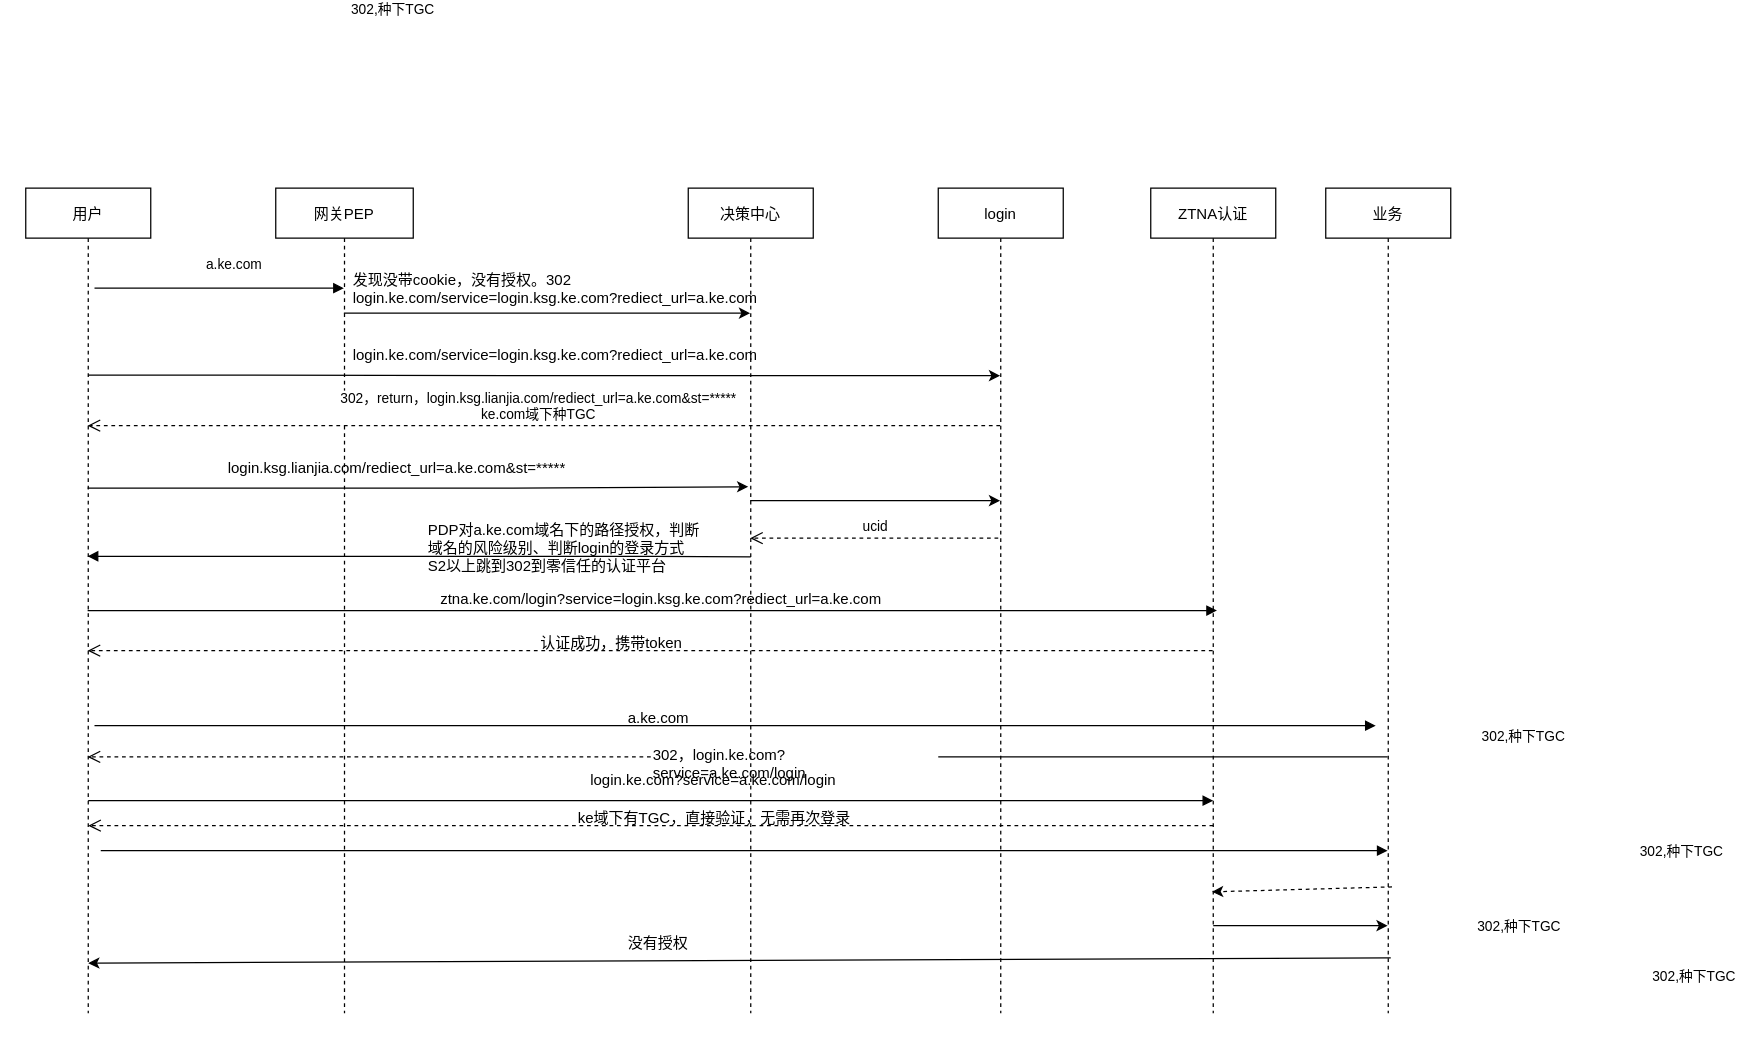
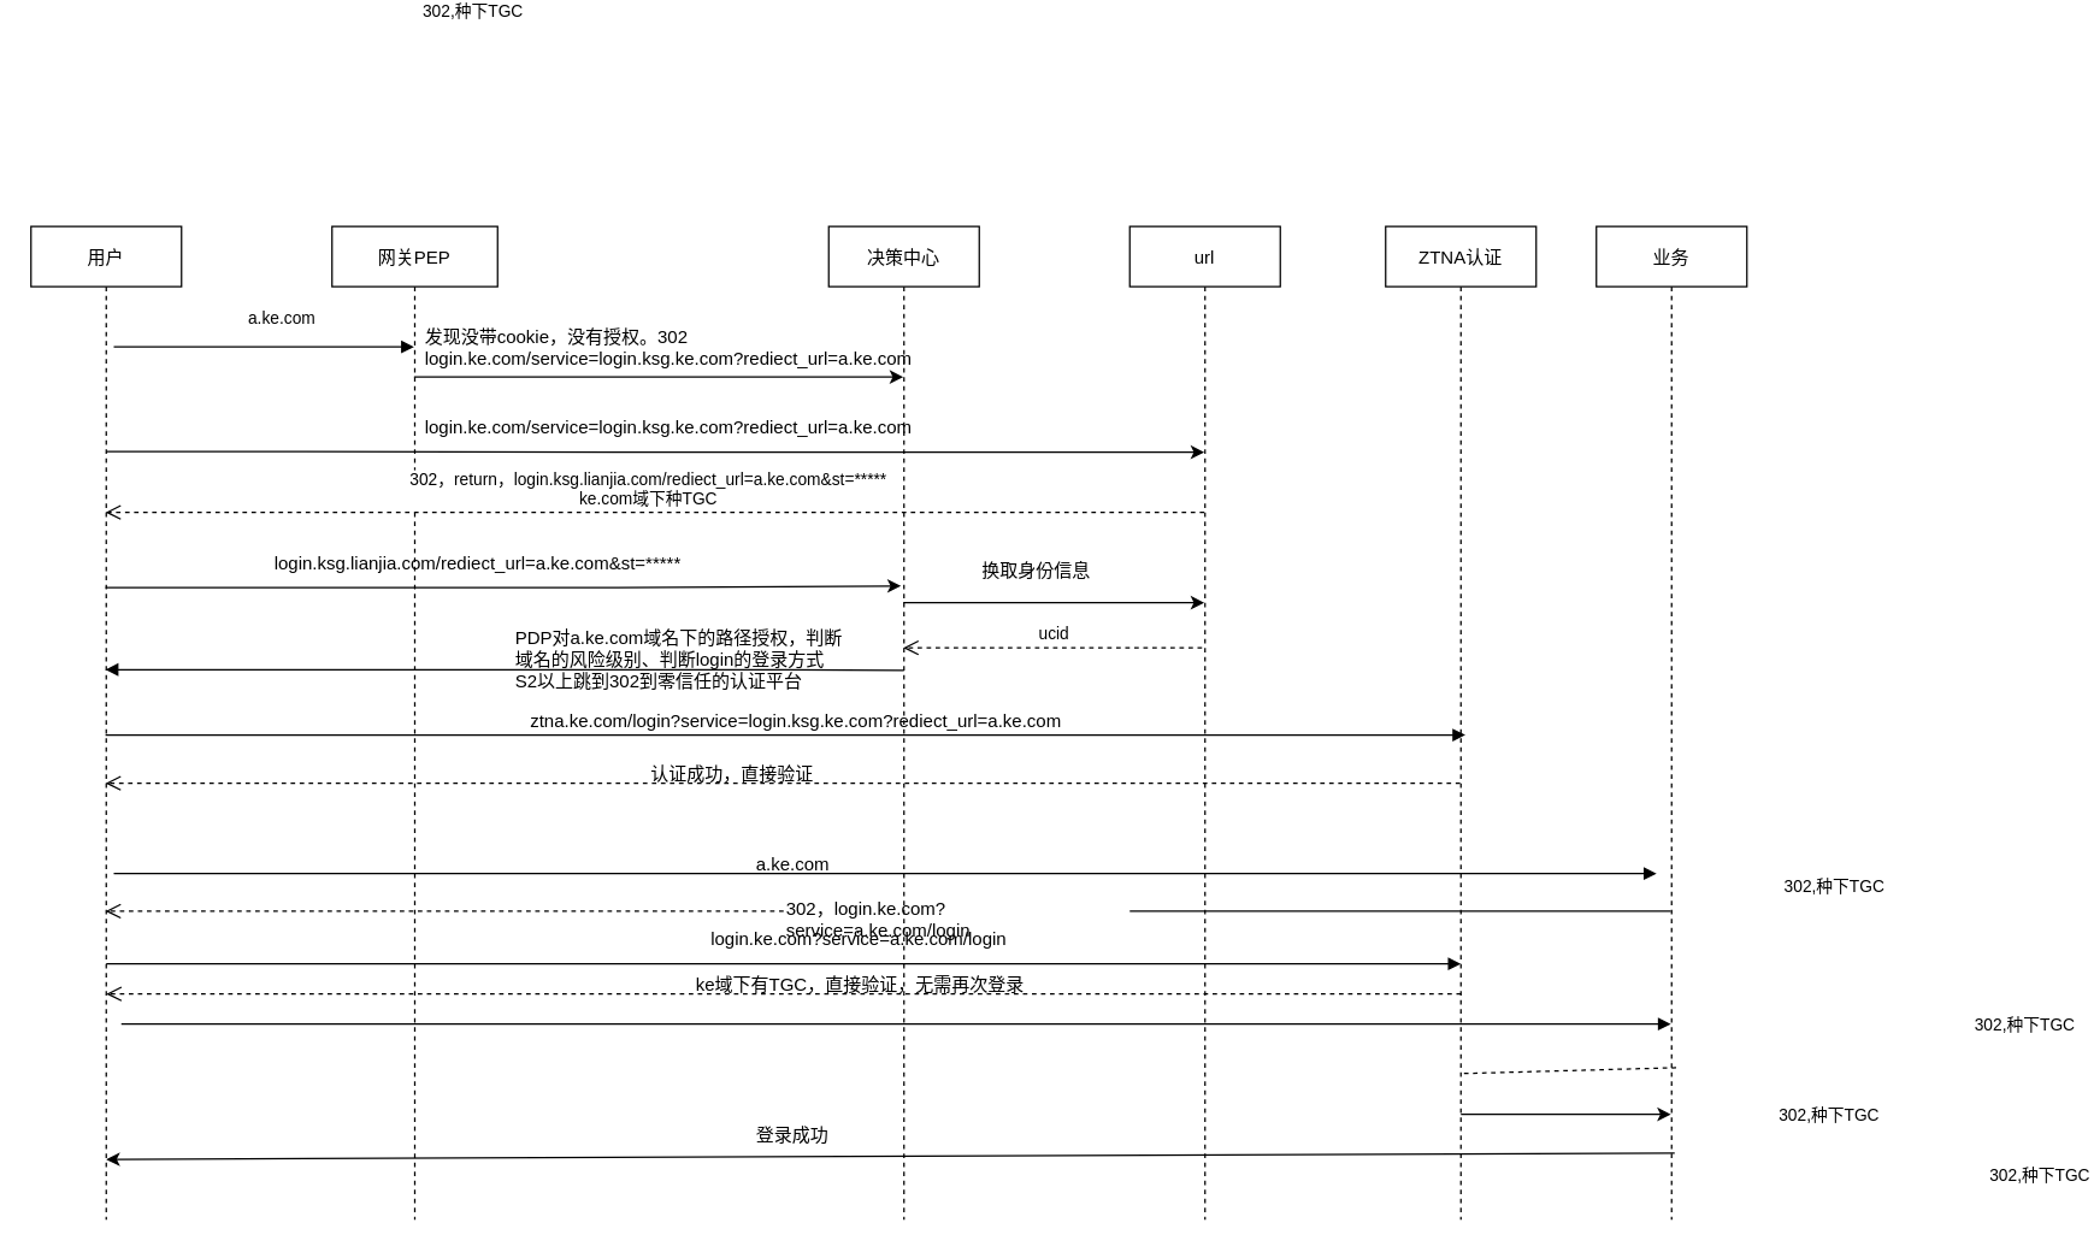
  <mxCell id="0" />
  <mxCell id="1" parent="0" />
  <mxCell id="2" value="用户" style="shape=umlLifeline;perimeter=lifelinePerimeter;container=1;collapsible=0;recursiveResize=0;rounded=0;shadow=0;strokeWidth=1;" parent="1" vertex="1"><mxGeometry x="20" y="20" width="100" height="660" as="geometry" /></mxCell>
  <mxCell id="3" value="网关PEP" style="shape=umlLifeline;perimeter=lifelinePerimeter;container=1;collapsible=0;recursiveResize=0;rounded=0;shadow=0;strokeWidth=1;" parent="1" vertex="1"><mxGeometry x="220" y="20" width="110" height="660" as="geometry" /></mxCell>
  <mxCell id="4" value="a.ke.com" style="verticalAlign=bottom;endArrow=block;shadow=0;strokeWidth=1;" parent="1" target="3" edge="1"><mxGeometry x="0.118" y="10" relative="1" as="geometry"><mxPoint x="75" y="100" as="sourcePoint" /><mxPoint x="245" y="100" as="targetPoint" /><mxPoint as="offset" /></mxGeometry></mxCell>
- <mxCell id="5" value="login" style="shape=umlLifeline;perimeter=lifelinePerimeter;container=1;collapsible=0;recursiveResize=0;rounded=0;shadow=0;strokeWidth=1;" vertex="1" parent="1"><mxGeometry x="750" y="20" width="100" height="660" as="geometry" /></mxCell>
+ <mxCell id="5" value="url" style="shape=umlLifeline;perimeter=lifelinePerimeter;container=1;collapsible=0;recursiveResize=0;rounded=0;shadow=0;strokeWidth=1;" vertex="1" parent="1"><mxGeometry x="750" y="20" width="100" height="660" as="geometry" /></mxCell>
  <mxCell id="6" value="ZTNA认证" style="shape=umlLifeline;perimeter=lifelinePerimeter;container=1;collapsible=0;recursiveResize=0;rounded=0;shadow=0;strokeWidth=1;" vertex="1" parent="1"><mxGeometry x="920" y="20" width="100" height="660" as="geometry" /></mxCell>
  <mxCell id="7" value="&lt;div&gt;发现没带cookie，没有授权。302&lt;/div&gt;&lt;div&gt;login.ke.com/service=login.ksg.ke.com?rediect_url=a.ke.com&lt;/div&gt;" style="text;whiteSpace=wrap;html=1;" vertex="1" parent="1"><mxGeometry x="280" y="80" width="390" height="30" as="geometry" /></mxCell>
  <mxCell id="8" value="" style="endArrow=classic;html=1;" edge="1" parent="1" source="3" target="10"><mxGeometry width="50" height="50" relative="1" as="geometry"><mxPoint x="160" y="120" as="sourcePoint" /><mxPoint x="330" y="70" as="targetPoint" /><Array as="points"><mxPoint x="400" y="120" /></Array></mxGeometry></mxCell>
  <mxCell id="9" value="业务" style="shape=umlLifeline;perimeter=lifelinePerimeter;container=1;collapsible=0;recursiveResize=0;rounded=0;shadow=0;strokeWidth=1;" vertex="1" parent="1"><mxGeometry x="1060" y="20" width="100" height="660" as="geometry" /></mxCell>
  <mxCell id="10" value="决策中心" style="shape=umlLifeline;perimeter=lifelinePerimeter;container=1;collapsible=0;recursiveResize=0;rounded=0;shadow=0;strokeWidth=1;" vertex="1" parent="1"><mxGeometry x="550" y="20" width="100" height="660" as="geometry" /></mxCell>
  <mxCell id="11" value="" style="endArrow=classic;html=1;exitX=0.527;exitY=0.337;exitDx=0;exitDy=0;exitPerimeter=0;" edge="1" parent="1" target="5"><mxGeometry width="50" height="50" relative="1" as="geometry"><mxPoint x="70" y="169.5" as="sourcePoint" /><mxPoint x="390.03" y="169.5" as="targetPoint" /><Array as="points"><mxPoint x="480" y="170" /></Array></mxGeometry></mxCell>
  <mxCell id="12" value="ztna.ke.com/login?service=login.ksg.ke.com?rediect_url=a.ke.com" style="text;whiteSpace=wrap;html=1;" vertex="1" parent="1"><mxGeometry x="350" y="335" width="370" height="20" as="geometry" /></mxCell>
  <mxCell id="13" value="302,种下TGC" style="verticalAlign=bottom;endArrow=block;shadow=0;strokeWidth=1;" edge="1" parent="1" target="9"><mxGeometry x="1" y="-269" relative="1" as="geometry"><mxPoint x="80" y="550" as="sourcePoint" /><mxPoint x="1150" y="540" as="targetPoint" /><mxPoint x="245" y="-159" as="offset" /></mxGeometry></mxCell>
  <mxCell id="14" value="login.ksg.lianjia.com/rediect_url=a.ke.com&amp;amp;st=*****" style="text;whiteSpace=wrap;html=1;" vertex="1" parent="1"><mxGeometry x="180" y="230" width="390" height="30" as="geometry" /></mxCell>
  <mxCell id="15" value="ucid" style="verticalAlign=bottom;endArrow=open;dashed=1;endSize=8;shadow=0;strokeWidth=1;exitX=0.48;exitY=0.627;exitDx=0;exitDy=0;exitPerimeter=0;" edge="1" parent="1" target="10"><mxGeometry x="-0.013" relative="1" as="geometry"><mxPoint x="620" y="302" as="targetPoint" /><mxPoint x="798" y="300" as="sourcePoint" /><Array as="points" /><mxPoint as="offset" /></mxGeometry></mxCell>
  <mxCell id="16" value="302,种下TGC" style="verticalAlign=bottom;endArrow=block;shadow=0;strokeWidth=1;entryX=0.53;entryY=0.512;entryDx=0;entryDy=0;entryPerimeter=0;" edge="1" parent="1" source="2" target="6"><mxGeometry x="1" y="-269" relative="1" as="geometry"><mxPoint x="600" y="320" as="sourcePoint" /><mxPoint x="959.5" y="320" as="targetPoint" /><mxPoint x="245" y="-159" as="offset" /><Array as="points" /></mxGeometry></mxCell>
  <mxCell id="17" value="302，return，login.ksg.lianjia.com/rediect_url=a.ke.com&amp;st=*****&#10;ke.com域下种TGC" style="verticalAlign=bottom;endArrow=open;dashed=1;endSize=8;shadow=0;strokeWidth=1;" edge="1" parent="1" source="5" target="2"><mxGeometry x="0.012" relative="1" as="geometry"><mxPoint x="610" y="210" as="targetPoint" /><mxPoint x="799.5" y="210" as="sourcePoint" /><Array as="points"><mxPoint x="650" y="210" /></Array><mxPoint as="offset" /></mxGeometry></mxCell>
  <mxCell id="18" value="" style="endArrow=classic;html=1;entryX=0.48;entryY=0.362;entryDx=0;entryDy=0;entryPerimeter=0;" edge="1" parent="1" source="2" target="10"><mxGeometry width="50" height="50" relative="1" as="geometry"><mxPoint x="490" y="230" as="sourcePoint" /><mxPoint x="540" y="180" as="targetPoint" /><Array as="points"><mxPoint x="400" y="260" /></Array></mxGeometry></mxCell>
  <mxCell id="19" value="" style="endArrow=classic;html=1;" edge="1" parent="1" source="10" target="5"><mxGeometry width="50" height="50" relative="1" as="geometry"><mxPoint x="490" y="230" as="sourcePoint" /><mxPoint x="540" y="180" as="targetPoint" /><Array as="points"><mxPoint x="670" y="270" /></Array></mxGeometry></mxCell>
+ <mxCell id="20" value="换取身份信息" style="text;whiteSpace=wrap;html=1;" vertex="1" parent="1"><mxGeometry x="650" y="235" width="90" height="30" as="geometry" /></mxCell>
  <mxCell id="21" value="" style="verticalAlign=bottom;endArrow=open;dashed=1;endSize=8;shadow=0;strokeWidth=1;" edge="1" parent="1" source="6" target="2"><mxGeometry x="-0.013" y="-10" relative="1" as="geometry"><mxPoint x="599.5" y="300" as="targetPoint" /><mxPoint x="798" y="300" as="sourcePoint" /><Array as="points"><mxPoint x="720" y="390" /></Array><mxPoint as="offset" /></mxGeometry></mxCell>
  <mxCell id="22" value="a.ke.com" style="text;whiteSpace=wrap;html=1;" vertex="1" parent="1"><mxGeometry x="500" y="430" width="260" height="30" as="geometry" /></mxCell>
  <mxCell id="23" value="302,种下TGC" style="verticalAlign=bottom;endArrow=block;shadow=0;strokeWidth=1;" edge="1" parent="1"><mxGeometry x="1" y="-269" relative="1" as="geometry"><mxPoint x="75" y="450" as="sourcePoint" /><mxPoint x="1100" y="450" as="targetPoint" /><mxPoint x="245" y="-159" as="offset" /></mxGeometry></mxCell>
  <mxCell id="24" value="" style="verticalAlign=bottom;endArrow=open;dashed=1;endSize=8;shadow=0;strokeWidth=1;" edge="1" parent="1" source="27" target="2"><mxGeometry x="-0.013" y="-10" relative="1" as="geometry"><mxPoint x="579.75" y="480" as="targetPoint" /><mxPoint x="1110.25" y="480" as="sourcePoint" /><Array as="points" /><mxPoint as="offset" /></mxGeometry></mxCell>
- <mxCell id="25" value="没有授权" style="text;whiteSpace=wrap;html=1;" vertex="1" parent="1"><mxGeometry x="500" y="610" width="60" height="40" as="geometry" /></mxCell>
+ <mxCell id="25" value="登录成功" style="text;whiteSpace=wrap;html=1;" vertex="1" parent="1"><mxGeometry x="500" y="610" width="60" height="40" as="geometry" /></mxCell>
  <mxCell id="26" value="302,种下TGC" style="verticalAlign=bottom;endArrow=block;shadow=0;strokeWidth=1;" edge="1" parent="1"><mxGeometry x="1" y="-269" relative="1" as="geometry"><mxPoint x="70" y="510" as="sourcePoint" /><mxPoint x="970" y="510" as="targetPoint" /><mxPoint x="245" y="-159" as="offset" /></mxGeometry></mxCell>
  <mxCell id="27" value="302，login.ke.com?service=a.ke.com/login" style="text;whiteSpace=wrap;html=1;" vertex="1" parent="1"><mxGeometry x="520" y="460" width="230" height="30" as="geometry" /></mxCell>
  <mxCell id="28" value="ke域下有TGC，直接验证，无需再次登录" style="text;whiteSpace=wrap;html=1;" vertex="1" parent="1"><mxGeometry x="460" y="510" width="260" height="30" as="geometry" /></mxCell>
  <mxCell id="29" value="" style="verticalAlign=bottom;endArrow=open;dashed=1;endSize=8;shadow=0;strokeWidth=1;" edge="1" parent="1"><mxGeometry x="-0.013" y="-10" relative="1" as="geometry"><mxPoint x="70" y="530" as="targetPoint" /><mxPoint x="970" y="530" as="sourcePoint" /><mxPoint as="offset" /></mxGeometry></mxCell>
  <mxCell id="30" value="login.ke.com?service=a.ke.com/login" style="text;whiteSpace=wrap;html=1;" vertex="1" parent="1"><mxGeometry x="470" y="480" width="260" height="30" as="geometry" /></mxCell>
  <mxCell id="31" value="" style="endArrow=none;dashed=0;html=1;" edge="1" parent="1" source="27" target="9"><mxGeometry width="50" height="50" relative="1" as="geometry"><mxPoint x="620" y="470" as="sourcePoint" /><mxPoint x="670" y="420" as="targetPoint" /></mxGeometry></mxCell>
- <mxCell id="32" value="" style="endArrow=classic;html=1;dashed=1;entryX=0.49;entryY=0.853;entryDx=0;entryDy=0;entryPerimeter=0;exitX=0.53;exitY=0.847;exitDx=0;exitDy=0;exitPerimeter=0;" edge="1" parent="1" source="9" target="6"><mxGeometry width="50" height="50" relative="1" as="geometry"><mxPoint x="700" y="470" as="sourcePoint" /><mxPoint x="750" y="420" as="targetPoint" /><Array as="points" /></mxGeometry></mxCell>
+ <mxCell id="32" value="" style="endArrow=none;html=1;dashed=1;entryX=0.49;entryY=0.853;entryDx=0;entryDy=0;entryPerimeter=0;exitX=0.53;exitY=0.847;exitDx=0;exitDy=0;exitPerimeter=0;" edge="1" parent="1" source="9" target="6"><mxGeometry width="50" height="50" relative="1" as="geometry"><mxPoint x="700" y="470" as="sourcePoint" /><mxPoint x="750" y="420" as="targetPoint" /><Array as="points" /></mxGeometry></mxCell>
  <mxCell id="33" value="" style="endArrow=classic;html=1;exitX=0.52;exitY=0.933;exitDx=0;exitDy=0;exitPerimeter=0;" edge="1" parent="1" source="9"><mxGeometry width="50" height="50" relative="1" as="geometry"><mxPoint x="700" y="470" as="sourcePoint" /><mxPoint x="70" y="640" as="targetPoint" /></mxGeometry></mxCell>
  <mxCell id="34" value="" style="endArrow=classic;html=1;" edge="1" parent="1" target="9"><mxGeometry width="50" height="50" relative="1" as="geometry"><mxPoint x="970" y="610" as="sourcePoint" /><mxPoint x="1020" y="560" as="targetPoint" /></mxGeometry></mxCell>
  <mxCell id="35" value="302,种下TGC" style="verticalAlign=bottom;endArrow=block;shadow=0;strokeWidth=1;" edge="1" parent="1" target="2"><mxGeometry x="1" y="-269" relative="1" as="geometry"><mxPoint x="600" y="315" as="sourcePoint" /><mxPoint x="270" y="315" as="targetPoint" /><mxPoint x="245" y="-159" as="offset" /><Array as="points"><mxPoint x="510.5" y="314.5" /></Array></mxGeometry></mxCell>
  <mxCell id="36" value="&lt;div&gt;PDP对a.ke.com域名下的路径授权，判断域名的风险级别、判断login的登录方式&lt;/div&gt;&lt;div&gt;S2以上跳到302到零信任的认证平台&lt;/div&gt;" style="text;whiteSpace=wrap;html=1;" vertex="1" parent="1"><mxGeometry x="340" y="280" width="230" height="30" as="geometry" /></mxCell>
  <mxCell id="37" value="login.ke.com/service=login.ksg.ke.com?rediect_url=a.ke.com" style="text;whiteSpace=wrap;html=1;" vertex="1" parent="1"><mxGeometry x="280" y="140" width="370" height="20" as="geometry" /></mxCell>
- <mxCell id="38" value="认证成功，携带token" style="text;whiteSpace=wrap;html=1;" vertex="1" parent="1"><mxGeometry x="430" y="370" width="260" height="30" as="geometry" /></mxCell>
+ <mxCell id="38" value="认证成功，直接验证" style="text;whiteSpace=wrap;html=1;" vertex="1" parent="1"><mxGeometry x="430" y="370" width="260" height="30" as="geometry" /></mxCell>
